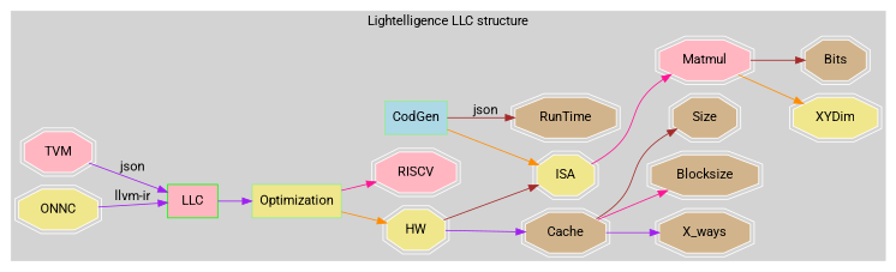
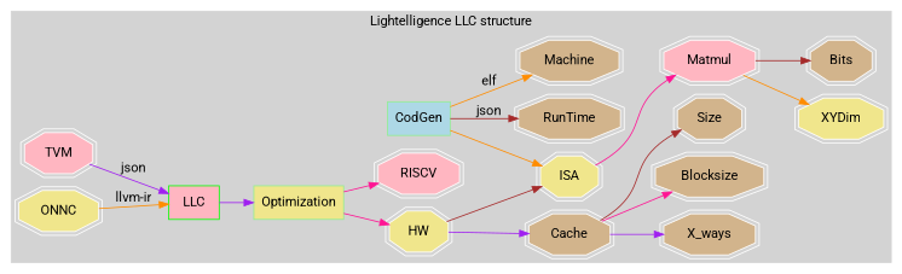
  digraph {
    fontname=Roboto
    rankdir=LR
    node [color=white fillcolor=tan fontname=Roboto shape=doubleoctagon style=filled]
    edge [color=deeppink fontname=Roboto]
    ISA [fillcolor=khaki]
    Matmul [fillcolor=lightpink]
    XYDim [fillcolor=khaki]
    Bits
    HW [fillcolor=khaki]
    Cache
    RISCV [fillcolor=lightpink]
    Size
    X_ways
    Blocksize
    LLC [color=green fillcolor=lightpink shape=box]
    CodGen [color=lightgreen fillcolor=lightblue shape=box]
    Optimization [color=lightgreen fillcolor=khaki shape=box]
    RunTime
+   Machine
    TVM [fillcolor=lightpink]
    ONNC [fillcolor=khaki]
    subgraph cluster_1 {
      color=lightgrey
      label="Lightelligence LLC structure\n"
      style=filled
      ISA
      Matmul
      XYDim
      Bits
      HW
      Cache
      RISCV
      Size
      X_ways
      Blocksize
      LLC
      CodGen
      Optimization
      RunTime
+     Machine
      TVM
      ONNC
    }
    ISA -> Matmul
    Matmul -> XYDim [color=darkorange]
    Matmul -> Bits [color=brown]
    HW -> ISA [color=brown]
    HW -> Cache [color=purple]
    Cache -> Size [color=brown]
    Cache -> X_ways [color=purple]
    Cache -> Blocksize
    LLC -> Optimization [color=purple]
    CodGen -> ISA [color=darkorange]
    CodGen -> RunTime [color=brown label=json]
-   Optimization -> HW [color=darkorange]
+   CodGen -> Machine [color=darkorange label=elf]
+   Optimization -> HW
    Optimization -> RISCV
    TVM -> LLC [color=purple label=json]
-   ONNC -> LLC [color=purple label="llvm-ir"]
+   ONNC -> LLC [color=darkorange label="llvm-ir"]
  }
